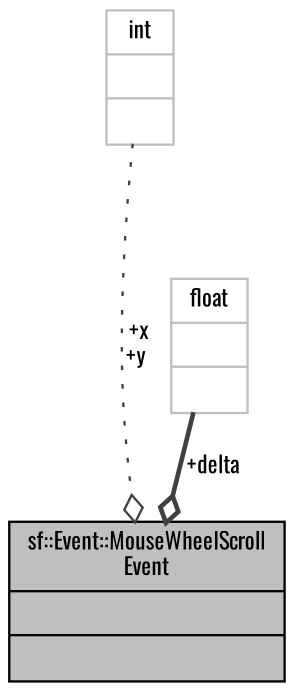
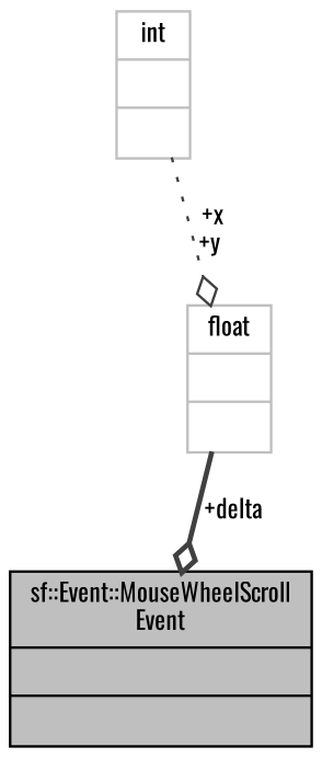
  digraph {
    fontname=Oswald
    node [color=grey75 fillcolor=white fontname=Oswald fontsize=10 shape=record style=filled]
    edge [arrowhead=odiamond color=grey25 fontname=Oswald fontsize=10 labelfontname=Helvetica labelfontsize=10]
    n1 [color=black fillcolor=grey75 fontcolor=black height=0.2 label="{sf::Event::MouseWheelScroll\lEvent\n||}" width=0.4]
    n2 [height=0.2 label="{float\n||}" width=0.4]
    n3 [height=0.2 label="{int\n||}" width=0.4]
    n2 -> n1 [label=" +delta" style=bold]
-   n3 -> n1 [label=" +x\n+y" style=dotted]
+   n3 -> n2 [label=" +x\n+y" style=dotted]
  }
